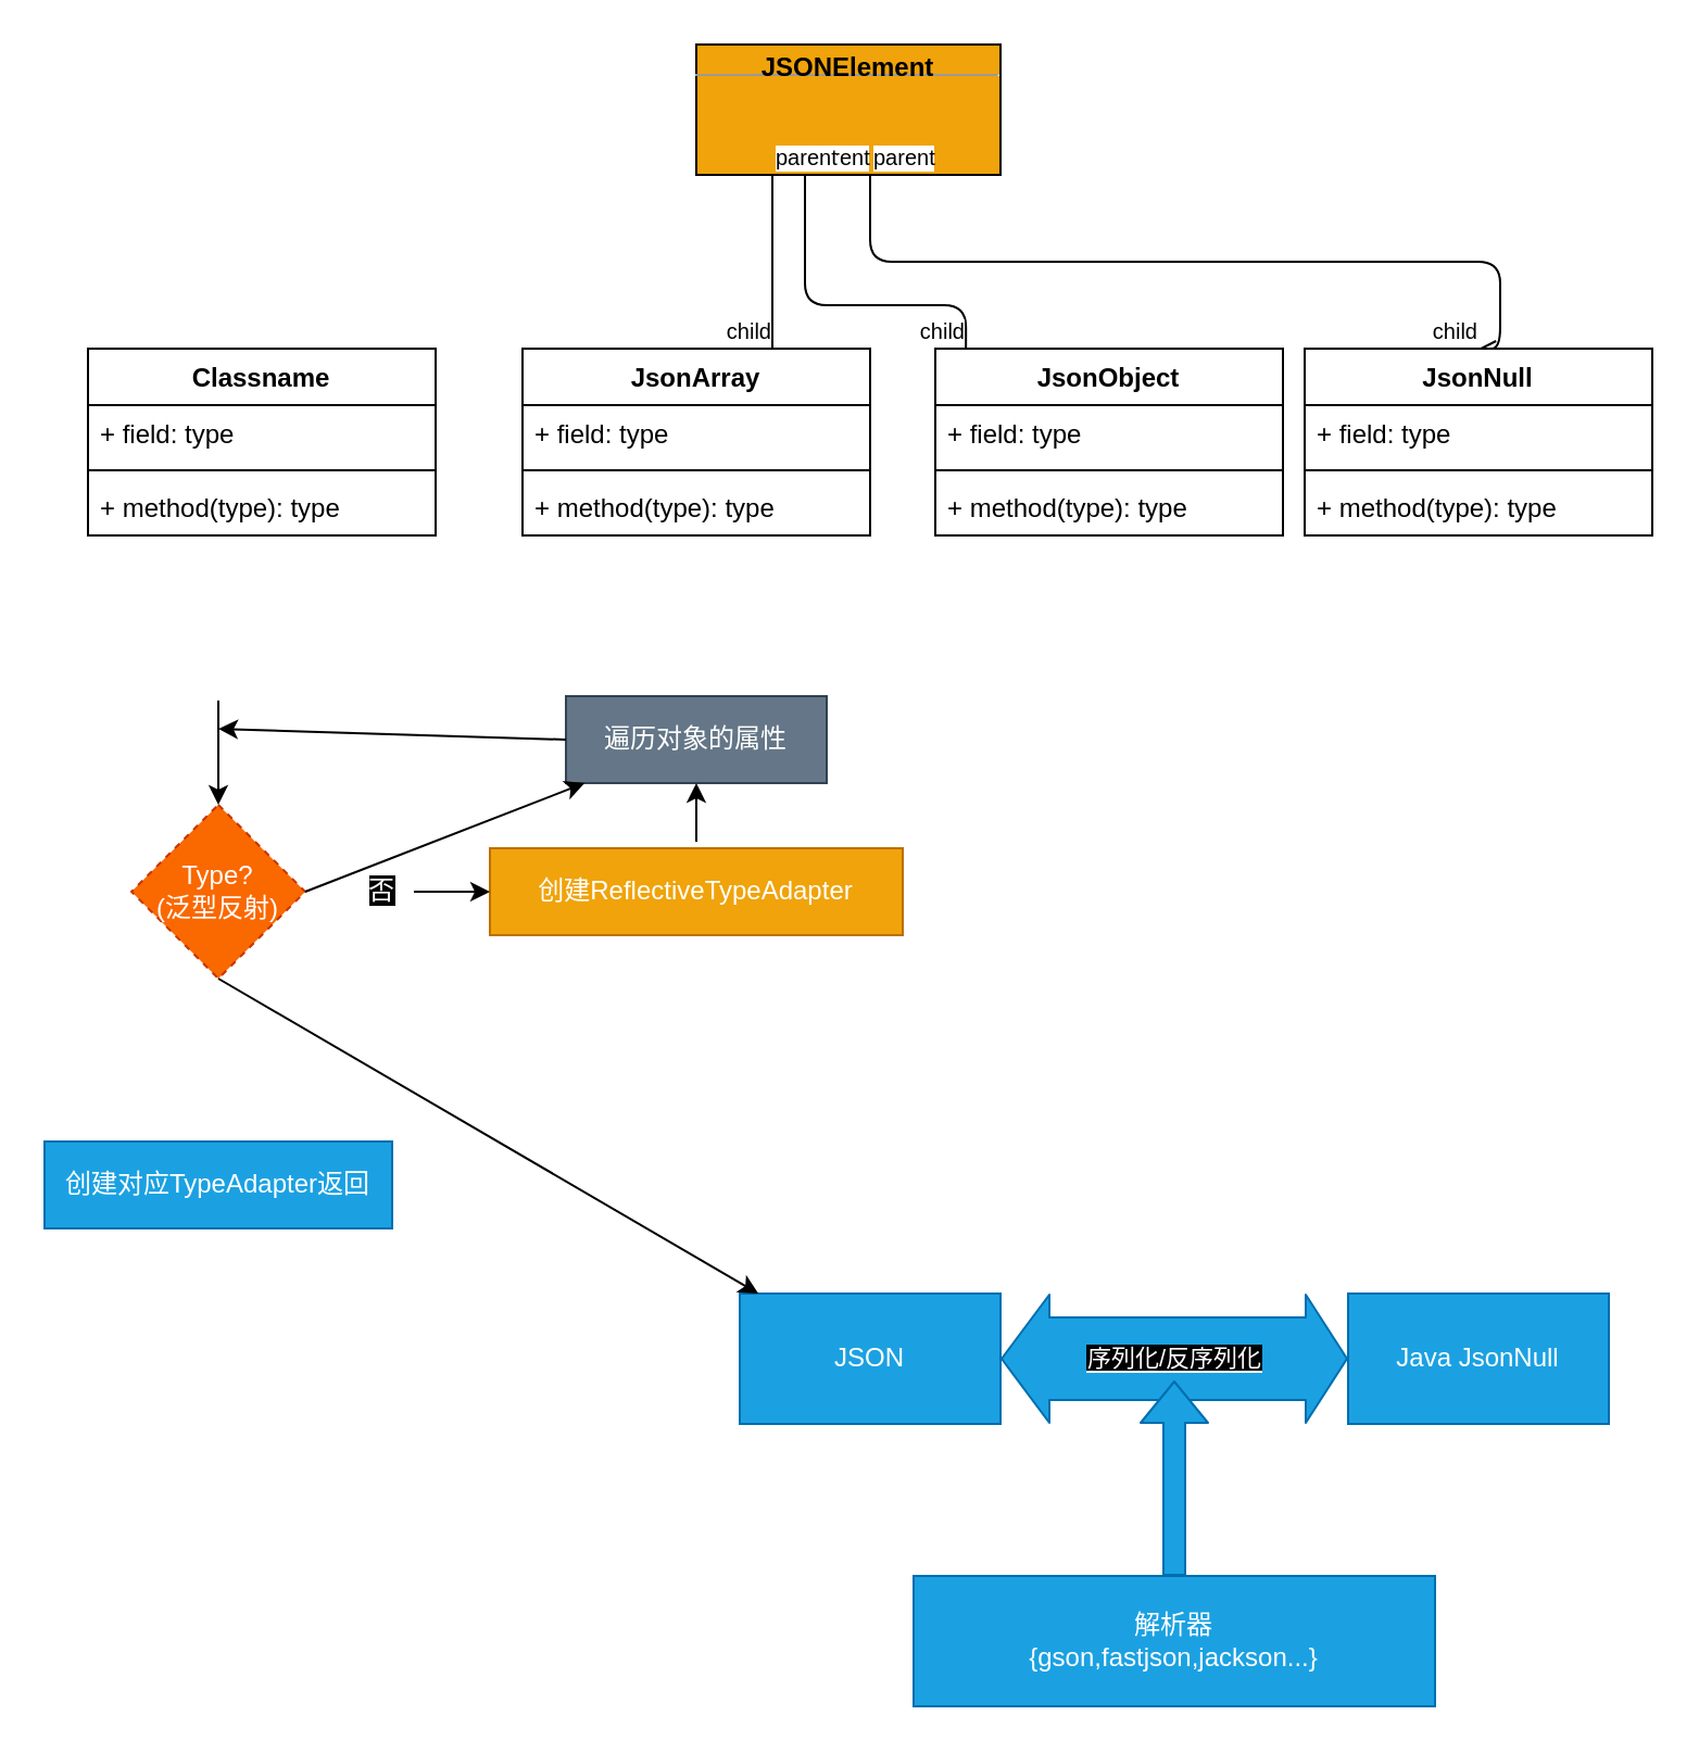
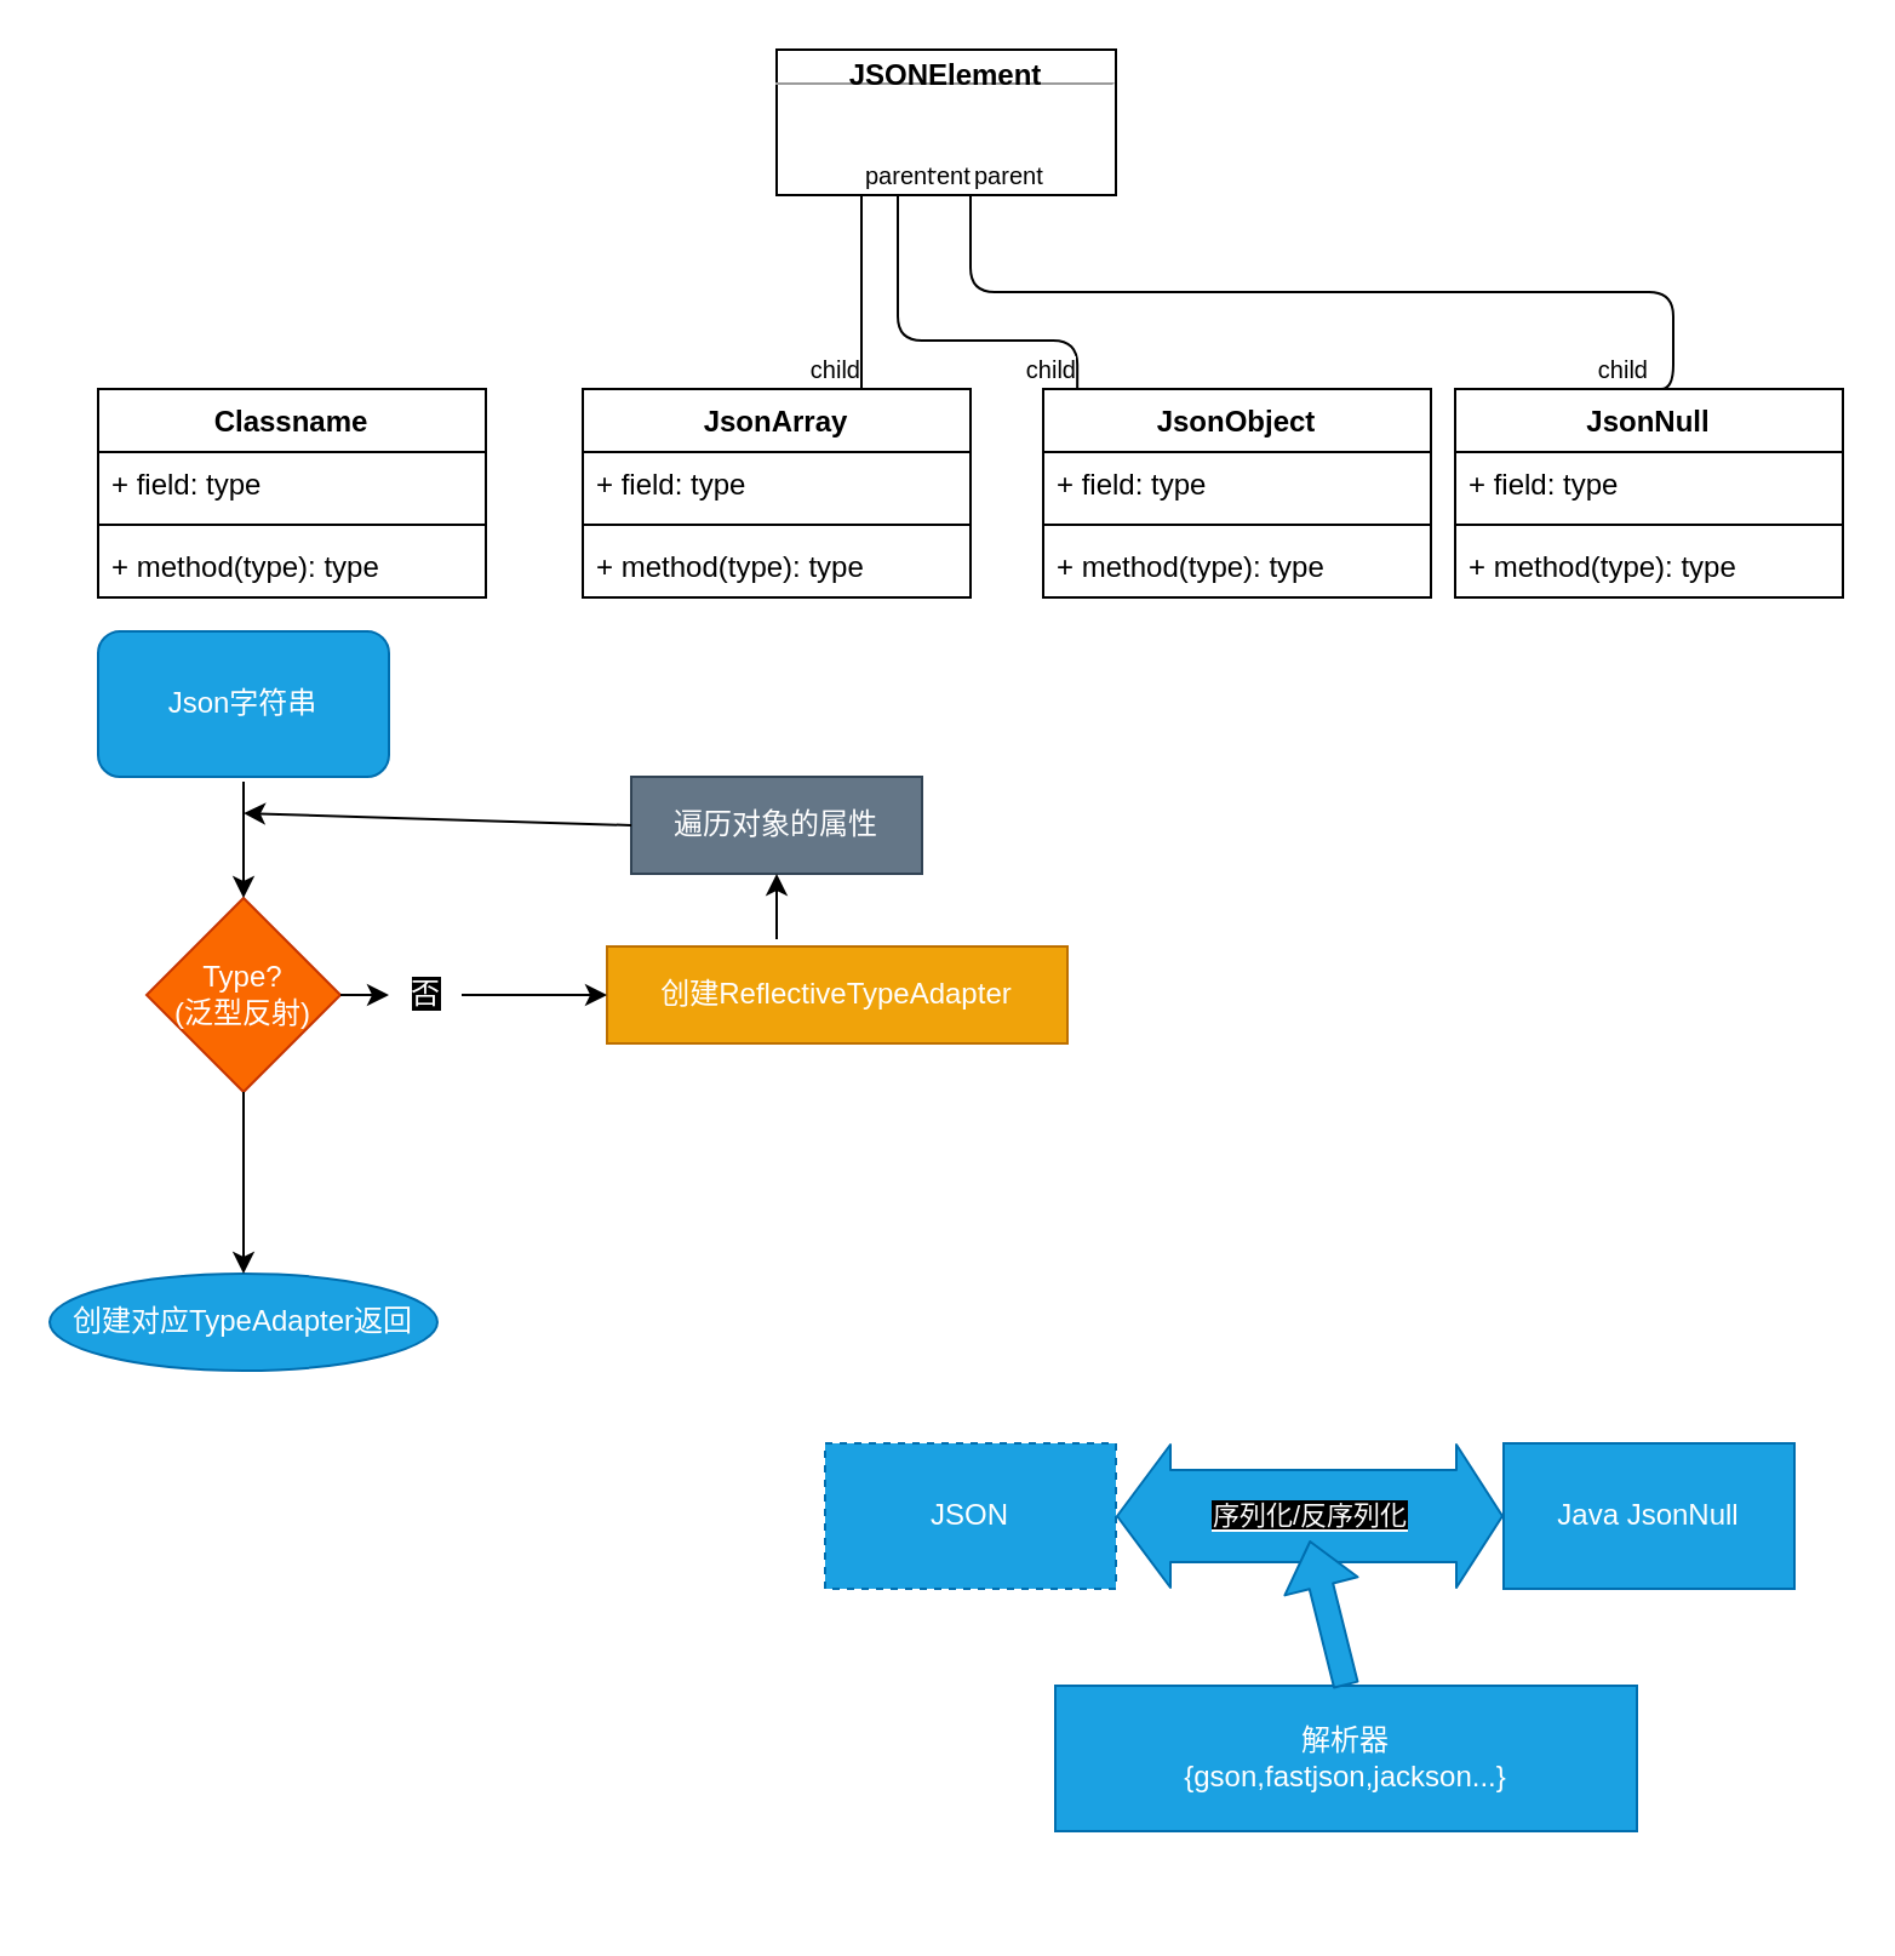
  <mxCell id="0" />
  <mxCell id="1" parent="0" />
- <mxCell id="2" value="&lt;p style=&quot;margin: 4px 0px 0px;&quot;&gt;&lt;/p&gt;&lt;div style=&quot;height: 2px&quot;&gt;&lt;b&gt;JSONElement&lt;/b&gt;&lt;/div&gt;&lt;div style=&quot;height: 2px&quot;&gt;&lt;b&gt;&lt;br&gt;&lt;/b&gt;&lt;/div&gt;&lt;hr size=&quot;1&quot;&gt;&lt;div style=&quot;height: 2px&quot;&gt;&lt;/div&gt;" style="verticalAlign=top;align=center;overflow=fill;fontSize=12;fontFamily=Helvetica;html=1;fillColor=#f0a30a;" parent="1" vertex="1"><mxGeometry x="320" y="20" width="140" height="60" as="geometry" /></mxCell>
+ <mxCell id="2" value="&lt;p style=&quot;margin: 4px 0px 0px;&quot;&gt;&lt;/p&gt;&lt;div style=&quot;height: 2px&quot;&gt;&lt;b&gt;JSONElement&lt;/b&gt;&lt;/div&gt;&lt;div style=&quot;height: 2px&quot;&gt;&lt;b&gt;&lt;br&gt;&lt;/b&gt;&lt;/div&gt;&lt;hr size=&quot;1&quot;&gt;&lt;div style=&quot;height: 2px&quot;&gt;&lt;/div&gt;" style="verticalAlign=top;align=center;overflow=fill;fontSize=12;fontFamily=Helvetica;html=1;" parent="1" vertex="1"><mxGeometry x="320" y="20" width="140" height="60" as="geometry" /></mxCell>
  <mxCell id="3" value="JsonObject" style="swimlane;fontStyle=1;align=center;verticalAlign=top;childLayout=stackLayout;horizontal=1;startSize=26;horizontalStack=0;resizeParent=1;resizeParentMax=0;resizeLast=0;collapsible=1;marginBottom=0;" parent="1" vertex="1"><mxGeometry x="430" y="160" width="160" height="86" as="geometry" /></mxCell>
  <mxCell id="4" value="+ field: type" style="text;strokeColor=none;fillColor=none;align=left;verticalAlign=top;spacingLeft=4;spacingRight=4;overflow=hidden;rotatable=0;points=[[0,0.5],[1,0.5]];portConstraint=eastwest;" parent="3" vertex="1"><mxGeometry y="26" width="160" height="26" as="geometry" /></mxCell>
  <mxCell id="5" value="" style="line;strokeWidth=1;fillColor=none;align=left;verticalAlign=middle;spacingTop=-1;spacingLeft=3;spacingRight=3;rotatable=0;labelPosition=right;points=[];portConstraint=eastwest;" parent="3" vertex="1"><mxGeometry y="52" width="160" height="8" as="geometry" /></mxCell>
  <mxCell id="6" value="+ method(type): type" style="text;strokeColor=none;fillColor=none;align=left;verticalAlign=top;spacingLeft=4;spacingRight=4;overflow=hidden;rotatable=0;points=[[0,0.5],[1,0.5]];portConstraint=eastwest;" parent="3" vertex="1"><mxGeometry y="60" width="160" height="26" as="geometry" /></mxCell>
  <mxCell id="7" value="JsonArray" style="swimlane;fontStyle=1;align=center;verticalAlign=top;childLayout=stackLayout;horizontal=1;startSize=26;horizontalStack=0;resizeParent=1;resizeParentMax=0;resizeLast=0;collapsible=1;marginBottom=0;" parent="1" vertex="1"><mxGeometry x="240" y="160" width="160" height="86" as="geometry" /></mxCell>
  <mxCell id="8" value="+ field: type" style="text;strokeColor=none;fillColor=none;align=left;verticalAlign=top;spacingLeft=4;spacingRight=4;overflow=hidden;rotatable=0;points=[[0,0.5],[1,0.5]];portConstraint=eastwest;" parent="7" vertex="1"><mxGeometry y="26" width="160" height="26" as="geometry" /></mxCell>
  <mxCell id="9" value="" style="line;strokeWidth=1;fillColor=none;align=left;verticalAlign=middle;spacingTop=-1;spacingLeft=3;spacingRight=3;rotatable=0;labelPosition=right;points=[];portConstraint=eastwest;" parent="7" vertex="1"><mxGeometry y="52" width="160" height="8" as="geometry" /></mxCell>
  <mxCell id="10" value="+ method(type): type" style="text;strokeColor=none;fillColor=none;align=left;verticalAlign=top;spacingLeft=4;spacingRight=4;overflow=hidden;rotatable=0;points=[[0,0.5],[1,0.5]];portConstraint=eastwest;" parent="7" vertex="1"><mxGeometry y="60" width="160" height="26" as="geometry" /></mxCell>
  <mxCell id="11" value="Classname" style="swimlane;fontStyle=1;align=center;verticalAlign=top;childLayout=stackLayout;horizontal=1;startSize=26;horizontalStack=0;resizeParent=1;resizeParentMax=0;resizeLast=0;collapsible=1;marginBottom=0;" parent="1" vertex="1"><mxGeometry x="40" y="160" width="160" height="86" as="geometry" /></mxCell>
  <mxCell id="12" value="+ field: type" style="text;strokeColor=none;fillColor=none;align=left;verticalAlign=top;spacingLeft=4;spacingRight=4;overflow=hidden;rotatable=0;points=[[0,0.5],[1,0.5]];portConstraint=eastwest;" parent="11" vertex="1"><mxGeometry y="26" width="160" height="26" as="geometry" /></mxCell>
  <mxCell id="13" value="" style="line;strokeWidth=1;fillColor=none;align=left;verticalAlign=middle;spacingTop=-1;spacingLeft=3;spacingRight=3;rotatable=0;labelPosition=right;points=[];portConstraint=eastwest;" parent="11" vertex="1"><mxGeometry y="52" width="160" height="8" as="geometry" /></mxCell>
  <mxCell id="14" value="+ method(type): type" style="text;strokeColor=none;fillColor=none;align=left;verticalAlign=top;spacingLeft=4;spacingRight=4;overflow=hidden;rotatable=0;points=[[0,0.5],[1,0.5]];portConstraint=eastwest;" parent="11" vertex="1"><mxGeometry y="60" width="160" height="26" as="geometry" /></mxCell>
- <mxCell id="15" value="" style="endArrow=open;html=1;edgeStyle=orthogonalEdgeStyle;entryX=0.5;entryY=0;entryDx=0;entryDy=0;" parent="1" source="2" target="18" edge="1"><mxGeometry relative="1" as="geometry"><mxPoint x="370" y="140" as="sourcePoint" /><mxPoint x="480" y="270" as="targetPoint" /><Array as="points"><mxPoint x="400" y="120" /><mxPoint x="690" y="120" /></Array></mxGeometry></mxCell>
+ <mxCell id="15" value="" style="endArrow=none;html=1;edgeStyle=orthogonalEdgeStyle;entryX=0.5;entryY=0;entryDx=0;entryDy=0;" parent="1" source="2" target="18" edge="1"><mxGeometry relative="1" as="geometry"><mxPoint x="370" y="140" as="sourcePoint" /><mxPoint x="480" y="270" as="targetPoint" /><Array as="points"><mxPoint x="400" y="120" /><mxPoint x="690" y="120" /></Array></mxGeometry></mxCell>
  <mxCell id="16" value="parent" style="resizable=0;html=1;align=left;verticalAlign=bottom;labelBackgroundColor=#ffffff;fontSize=10;" parent="15" connectable="0" vertex="1"><mxGeometry x="-1" relative="1" as="geometry" /></mxCell>
  <mxCell id="17" value="child" style="resizable=0;html=1;align=right;verticalAlign=bottom;labelBackgroundColor=#ffffff;fontSize=10;" parent="15" connectable="0" vertex="1"><mxGeometry x="1" relative="1" as="geometry" /></mxCell>
  <mxCell id="18" value="JsonNull" style="swimlane;fontStyle=1;align=center;verticalAlign=top;childLayout=stackLayout;horizontal=1;startSize=26;horizontalStack=0;resizeParent=1;resizeParentMax=0;resizeLast=0;collapsible=1;marginBottom=0;" parent="1" vertex="1"><mxGeometry x="600" y="160" width="160" height="86" as="geometry" /></mxCell>
  <mxCell id="19" value="+ field: type" style="text;strokeColor=none;fillColor=none;align=left;verticalAlign=top;spacingLeft=4;spacingRight=4;overflow=hidden;rotatable=0;points=[[0,0.5],[1,0.5]];portConstraint=eastwest;" parent="18" vertex="1"><mxGeometry y="26" width="160" height="26" as="geometry" /></mxCell>
  <mxCell id="20" value="" style="line;strokeWidth=1;fillColor=none;align=left;verticalAlign=middle;spacingTop=-1;spacingLeft=3;spacingRight=3;rotatable=0;labelPosition=right;points=[];portConstraint=eastwest;" parent="18" vertex="1"><mxGeometry y="52" width="160" height="8" as="geometry" /></mxCell>
  <mxCell id="21" value="+ method(type): type" style="text;strokeColor=none;fillColor=none;align=left;verticalAlign=top;spacingLeft=4;spacingRight=4;overflow=hidden;rotatable=0;points=[[0,0.5],[1,0.5]];portConstraint=eastwest;" parent="18" vertex="1"><mxGeometry y="60" width="160" height="26" as="geometry" /></mxCell>
  <mxCell id="22" value="" style="endArrow=none;html=1;edgeStyle=orthogonalEdgeStyle;entryX=0.088;entryY=0;entryDx=0;entryDy=0;entryPerimeter=0;" parent="1" target="3" edge="1"><mxGeometry relative="1" as="geometry"><mxPoint x="370" y="80" as="sourcePoint" /><mxPoint x="480" y="270" as="targetPoint" /><Array as="points"><mxPoint x="370" y="140" /><mxPoint x="444" y="140" /></Array></mxGeometry></mxCell>
  <mxCell id="23" value="parent" style="resizable=0;html=1;align=left;verticalAlign=bottom;labelBackgroundColor=#ffffff;fontSize=10;" parent="22" connectable="0" vertex="1"><mxGeometry x="-1" relative="1" as="geometry" /></mxCell>
  <mxCell id="24" value="child" style="resizable=0;html=1;align=right;verticalAlign=bottom;labelBackgroundColor=#ffffff;fontSize=10;" parent="22" connectable="0" vertex="1"><mxGeometry x="1" relative="1" as="geometry" /></mxCell>
  <mxCell id="25" value="" style="endArrow=none;html=1;edgeStyle=orthogonalEdgeStyle;exitX=0.25;exitY=1;exitDx=0;exitDy=0;" parent="1" source="2" edge="1"><mxGeometry relative="1" as="geometry"><mxPoint x="350" y="120" as="sourcePoint" /><mxPoint x="355" y="160" as="targetPoint" /></mxGeometry></mxCell>
  <mxCell id="26" value="parent" style="resizable=0;html=1;align=left;verticalAlign=bottom;labelBackgroundColor=#ffffff;fontSize=10;" parent="25" connectable="0" vertex="1"><mxGeometry x="-1" relative="1" as="geometry" /></mxCell>
  <mxCell id="27" value="child" style="resizable=0;html=1;align=right;verticalAlign=bottom;labelBackgroundColor=#ffffff;fontSize=10;" parent="25" connectable="0" vertex="1"><mxGeometry x="1" relative="1" as="geometry" /></mxCell>
  <mxCell id="28" value="" style="group" parent="1" vertex="1" connectable="0"><mxGeometry x="340" y="595" width="400" height="190" as="geometry" /></mxCell>
- <mxCell id="29" value="JSON" style="rounded=0;whiteSpace=wrap;html=1;align=center;fillColor=#1ba1e2;strokeColor=#006EAF;fontColor=#ffffff;" parent="28" vertex="1"><mxGeometry width="120" height="60" as="geometry" /></mxCell>
+ <mxCell id="29" value="JSON" style="rounded=0;whiteSpace=wrap;html=1;align=center;fillColor=#1ba1e2;strokeColor=#006EAF;fontColor=#ffffff;dashed=1;" parent="28" vertex="1"><mxGeometry width="120" height="60" as="geometry" /></mxCell>
  <mxCell id="30" value="Java JsonNull" style="rounded=0;whiteSpace=wrap;html=1;align=center;fillColor=#1ba1e2;strokeColor=#006EAF;fontColor=#ffffff;" parent="28" vertex="1"><mxGeometry x="280" width="120" height="60" as="geometry" /></mxCell>
- <mxCell id="31" value="解析器&lt;br&gt;{gson,fastjson,jackson...}" style="rounded=0;whiteSpace=wrap;html=1;fontColor=#ffffff;align=center;fillColor=#1ba1e2;strokeColor=#006EAF;" parent="28" vertex="1"><mxGeometry x="80" y="130" width="240" height="60" as="geometry" /></mxCell>
+ <mxCell id="31" value="解析器&lt;br&gt;{gson,fastjson,jackson...}" style="rounded=0;whiteSpace=wrap;html=1;fontColor=#ffffff;align=center;fillColor=#1ba1e2;strokeColor=#006EAF;" parent="28" vertex="1"><mxGeometry x="95" y="100" width="240" height="60" as="geometry" /></mxCell>
  <mxCell id="32" value="&lt;span style=&quot;background-color: rgb(0 , 0 , 0)&quot;&gt;序列化/反序列化&lt;/span&gt;" style="shape=flexArrow;endArrow=classic;startArrow=classic;html=1;fontColor=#FFFFFF;fillColor=#1ba1e2;strokeColor=#006EAF;entryX=0;entryY=0.5;entryDx=0;entryDy=0;width=38;startSize=7;" parent="28" source="29" target="30" edge="1"><mxGeometry width="50" height="50" relative="1" as="geometry"><mxPoint x="130" y="30" as="sourcePoint" /><mxPoint x="290" as="targetPoint" /></mxGeometry></mxCell>
  <mxCell id="33" value="" style="shape=flexArrow;endArrow=classic;html=1;fontColor=#FFFFFF;exitX=0.5;exitY=0;exitDx=0;exitDy=0;fillColor=#1ba1e2;strokeColor=#006EAF;" parent="28" source="31" edge="1"><mxGeometry width="50" height="50" relative="1" as="geometry"><mxPoint x="300" y="40" as="sourcePoint" /><mxPoint x="200" y="40" as="targetPoint" /></mxGeometry></mxCell>
  <mxCell id="34" value="" style="group" parent="1" vertex="1" connectable="0"><mxGeometry x="20" y="260" width="420" height="305" as="geometry" /></mxCell>
- <mxCell id="36" value="Type?&lt;br&gt;(泛型反射)" style="rhombus;whiteSpace=wrap;html=1;fontColor=#ffffff;align=center;fillColor=#fa6800;strokeColor=#C73500;dashed=1;" parent="34" vertex="1"><mxGeometry x="40" y="110" width="80" height="80" as="geometry" /></mxCell>
+ <mxCell id="35" value="Json字符串" style="rounded=1;whiteSpace=wrap;html=1;fontColor=#ffffff;align=center;fillColor=#1ba1e2;strokeColor=#006EAF;" parent="34" vertex="1"><mxGeometry x="20" width="120" height="60" as="geometry" /></mxCell>
+ <mxCell id="36" value="Type?&lt;br&gt;(泛型反射)" style="rhombus;whiteSpace=wrap;html=1;fontColor=#ffffff;align=center;fillColor=#fa6800;strokeColor=#C73500;" parent="34" vertex="1"><mxGeometry x="40" y="110" width="80" height="80" as="geometry" /></mxCell>
  <mxCell id="37" value="" style="endArrow=classic;html=1;fontColor=#FFFFFF;" parent="34" target="36" edge="1"><mxGeometry width="50" height="50" relative="1" as="geometry"><mxPoint x="80" y="62" as="sourcePoint" /><mxPoint x="360" y="190" as="targetPoint" /></mxGeometry></mxCell>
- <mxCell id="38" value="创建对应TypeAdapter返回" style="rounded=0;whiteSpace=wrap;html=1;fontColor=#ffffff;align=center;fillColor=#1ba1e2;strokeColor=#006EAF;" parent="34" vertex="1"><mxGeometry y="265" width="160" height="40" as="geometry" /></mxCell>
- <mxCell id="39" value="" style="endArrow=classic;html=1;fontColor=#FFFFFF;exitX=0.5;exitY=1;exitDx=0;exitDy=0;" parent="34" source="36" target="29" edge="1"><mxGeometry width="50" height="50" relative="1" as="geometry"><mxPoint x="310" y="240" as="sourcePoint" /><mxPoint x="360" y="190" as="targetPoint" /></mxGeometry></mxCell>
- <mxCell id="40" value="创建ReflectiveTypeAdapter" style="rounded=0;whiteSpace=wrap;html=1;fontColor=#ffffff;align=center;fillColor=#f0a30a;strokeColor=#BD7000;" parent="34" vertex="1"><mxGeometry x="205" y="130" width="190" height="40" as="geometry" /></mxCell>
+ <mxCell id="38" value="创建对应TypeAdapter返回" style="ellipse;whiteSpace=wrap;html=1;fontColor=#ffffff;align=center;fillColor=#1ba1e2;strokeColor=#006EAF;" parent="34" vertex="1"><mxGeometry y="265" width="160" height="40" as="geometry" /></mxCell>
+ <mxCell id="39" value="" style="endArrow=classic;html=1;fontColor=#FFFFFF;exitX=0.5;exitY=1;exitDx=0;exitDy=0;entryX=0.5;entryY=0;entryDx=0;entryDy=0;" parent="34" source="36" target="38" edge="1"><mxGeometry width="50" height="50" relative="1" as="geometry"><mxPoint x="310" y="240" as="sourcePoint" /><mxPoint x="360" y="190" as="targetPoint" /></mxGeometry></mxCell>
+ <mxCell id="40" value="创建ReflectiveTypeAdapter" style="rounded=0;whiteSpace=wrap;html=1;fontColor=#ffffff;align=center;fillColor=#f0a30a;strokeColor=#BD7000;" parent="34" vertex="1"><mxGeometry x="230" y="130" width="190" height="40" as="geometry" /></mxCell>
  <mxCell id="41" value="" style="endArrow=classic;html=1;fontColor=#FFFFFF;exitX=1;exitY=0.5;exitDx=0;exitDy=0;entryX=0;entryY=0.5;entryDx=0;entryDy=0;" parent="34" source="43" target="40" edge="1"><mxGeometry width="50" height="50" relative="1" as="geometry"><mxPoint x="310" y="240" as="sourcePoint" /><mxPoint x="360" y="190" as="targetPoint" /></mxGeometry></mxCell>
  <mxCell id="42" value="遍历对象的属性" style="rounded=0;whiteSpace=wrap;html=1;fontColor=#ffffff;align=center;fillColor=#647687;strokeColor=#314354;" parent="34" vertex="1"><mxGeometry x="240" y="60" width="120" height="40" as="geometry" /></mxCell>
  <mxCell id="43" value="&lt;span style=&quot;background-color: rgb(0 , 0 , 0)&quot;&gt;否&lt;/span&gt;" style="text;html=1;align=center;verticalAlign=middle;resizable=0;points=[];autosize=1;fontColor=#FFFFFF;" parent="34" vertex="1"><mxGeometry x="140" y="140" width="30" height="20" as="geometry" /></mxCell>
- <mxCell id="44" value="" style="endArrow=classic;html=1;fontColor=#FFFFFF;exitX=1;exitY=0.5;exitDx=0;exitDy=0;" parent="34" source="36" target="42" edge="1"><mxGeometry width="50" height="50" relative="1" as="geometry"><mxPoint x="120" y="150" as="sourcePoint" /><mxPoint x="210" y="150" as="targetPoint" /></mxGeometry></mxCell>
+ <mxCell id="44" value="" style="endArrow=classic;html=1;fontColor=#FFFFFF;exitX=1;exitY=0.5;exitDx=0;exitDy=0;entryX=0;entryY=0.5;entryDx=0;entryDy=0;" parent="34" source="36" target="43" edge="1"><mxGeometry width="50" height="50" relative="1" as="geometry"><mxPoint x="120" y="150" as="sourcePoint" /><mxPoint x="210" y="150" as="targetPoint" /></mxGeometry></mxCell>
  <mxCell id="45" value="" style="endArrow=classic;html=1;fontColor=#FFFFFF;" parent="34" target="42" edge="1"><mxGeometry width="50" height="50" relative="1" as="geometry"><mxPoint x="300" y="127" as="sourcePoint" /><mxPoint x="360" y="190" as="targetPoint" /></mxGeometry></mxCell>
  <mxCell id="46" value="" style="endArrow=classic;html=1;fontColor=#FFFFFF;exitX=0;exitY=0.5;exitDx=0;exitDy=0;" parent="34" source="42" edge="1"><mxGeometry width="50" height="50" relative="1" as="geometry"><mxPoint x="310" y="240" as="sourcePoint" /><mxPoint x="80" y="75" as="targetPoint" /></mxGeometry></mxCell>
